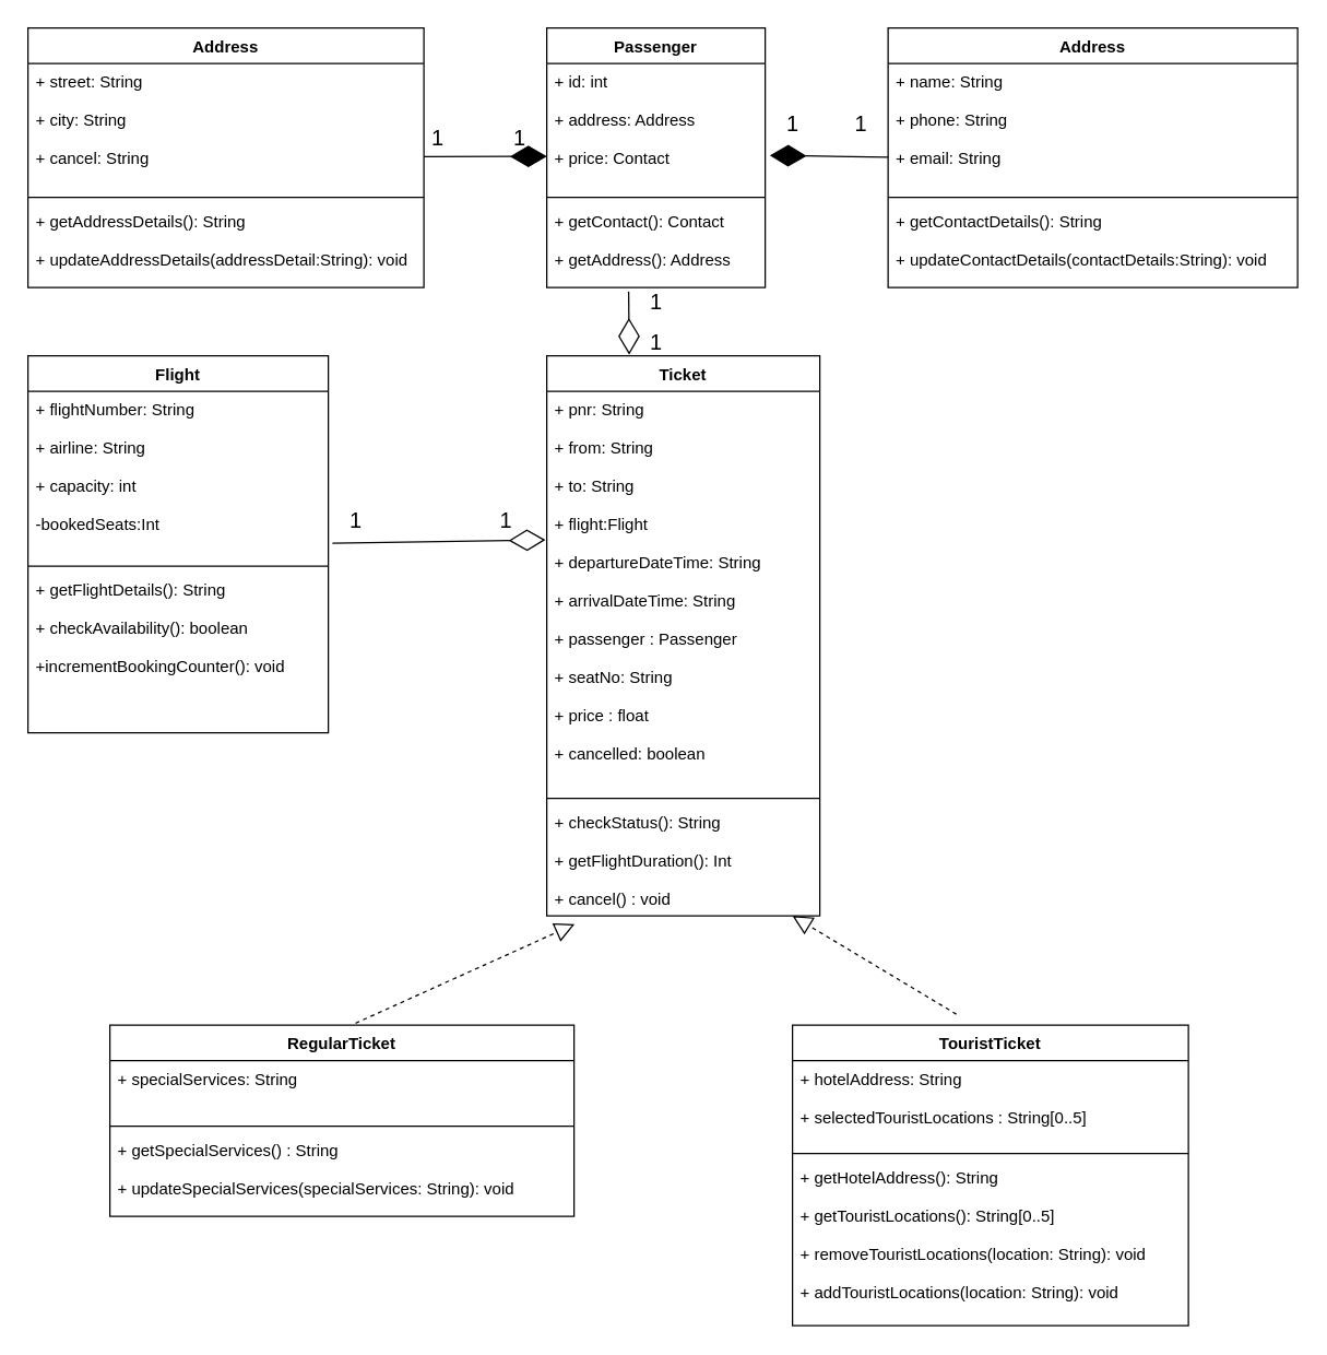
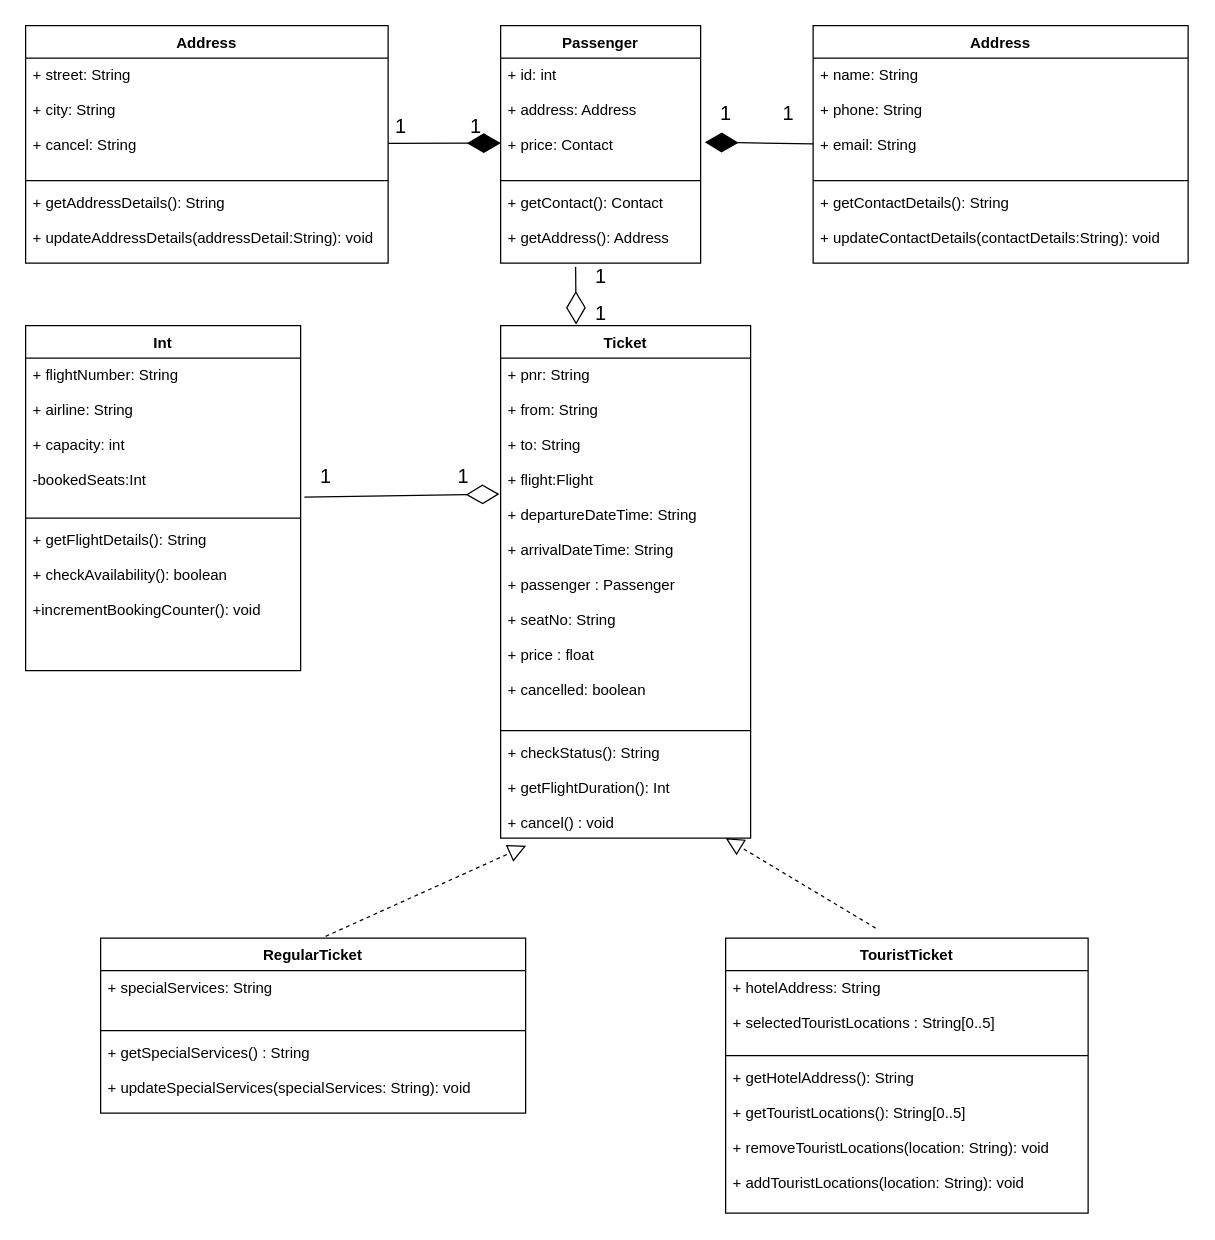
  <mxCell id="0" />
  <mxCell id="1" parent="0" />
  <mxCell id="2" value="Address" style="swimlane;fontStyle=1;align=center;verticalAlign=top;childLayout=stackLayout;horizontal=1;startSize=26;horizontalStack=0;resizeParent=1;resizeParentMax=0;resizeLast=0;collapsible=1;marginBottom=0;" vertex="1" parent="1"><mxGeometry x="20" y="20" width="290" height="190" as="geometry" /></mxCell>
  <mxCell id="3" value="+ street: String&#10;&#10;+ city: String&#10;&#10;+ cancel: String&#10;&#10;" style="text;strokeColor=none;fillColor=none;align=left;verticalAlign=top;spacingLeft=4;spacingRight=4;overflow=hidden;rotatable=0;points=[[0,0.5],[1,0.5]];portConstraint=eastwest;" vertex="1" parent="2"><mxGeometry y="26" width="290" height="94" as="geometry" /></mxCell>
  <mxCell id="4" value="" style="line;strokeWidth=1;fillColor=none;align=left;verticalAlign=middle;spacingTop=-1;spacingLeft=3;spacingRight=3;rotatable=0;labelPosition=right;points=[];portConstraint=eastwest;" vertex="1" parent="2"><mxGeometry y="120" width="290" height="8" as="geometry" /></mxCell>
  <mxCell id="5" value="+ getAddressDetails(): String&#10;&#10;+ updateAddressDetails(addressDetail:String): void" style="text;strokeColor=none;fillColor=none;align=left;verticalAlign=top;spacingLeft=4;spacingRight=4;overflow=hidden;rotatable=0;points=[[0,0.5],[1,0.5]];portConstraint=eastwest;" vertex="1" parent="2"><mxGeometry y="128" width="290" height="62" as="geometry" /></mxCell>
  <mxCell id="6" value="Passenger" style="swimlane;fontStyle=1;align=center;verticalAlign=top;childLayout=stackLayout;horizontal=1;startSize=26;horizontalStack=0;resizeParent=1;resizeParentMax=0;resizeLast=0;collapsible=1;marginBottom=0;" vertex="1" parent="1"><mxGeometry x="400" y="20" width="160" height="190" as="geometry" /></mxCell>
  <mxCell id="7" value="+ id: int&#10;&#10;+ address: Address&#10;&#10;+ price: Contact&#10;&#10;" style="text;strokeColor=none;fillColor=none;align=left;verticalAlign=top;spacingLeft=4;spacingRight=4;overflow=hidden;rotatable=0;points=[[0,0.5],[1,0.5]];portConstraint=eastwest;" vertex="1" parent="6"><mxGeometry y="26" width="160" height="94" as="geometry" /></mxCell>
  <mxCell id="8" value="" style="endArrow=diamondThin;endFill=1;endSize=24;html=1;" edge="1" parent="6"><mxGeometry width="160" relative="1" as="geometry"><mxPoint x="-90" y="94.29" as="sourcePoint" /><mxPoint y="94" as="targetPoint" /></mxGeometry></mxCell>
  <mxCell id="9" value="" style="line;strokeWidth=1;fillColor=none;align=left;verticalAlign=middle;spacingTop=-1;spacingLeft=3;spacingRight=3;rotatable=0;labelPosition=right;points=[];portConstraint=eastwest;" vertex="1" parent="6"><mxGeometry y="120" width="160" height="8" as="geometry" /></mxCell>
  <mxCell id="10" value="+ getContact(): Contact&#10;&#10;+ getAddress(): Address" style="text;strokeColor=none;fillColor=none;align=left;verticalAlign=top;spacingLeft=4;spacingRight=4;overflow=hidden;rotatable=0;points=[[0,0.5],[1,0.5]];portConstraint=eastwest;" vertex="1" parent="6"><mxGeometry y="128" width="160" height="62" as="geometry" /></mxCell>
  <mxCell id="11" value="Address" style="swimlane;fontStyle=1;align=center;verticalAlign=top;childLayout=stackLayout;horizontal=1;startSize=26;horizontalStack=0;resizeParent=1;resizeParentMax=0;resizeLast=0;collapsible=1;marginBottom=0;" vertex="1" parent="1"><mxGeometry x="650" y="20" width="300" height="190" as="geometry" /></mxCell>
  <mxCell id="12" value="+ name: String&#10;&#10;+ phone: String&#10;&#10;+ email: String&#10;&#10;" style="text;strokeColor=none;fillColor=none;align=left;verticalAlign=top;spacingLeft=4;spacingRight=4;overflow=hidden;rotatable=0;points=[[0,0.5],[1,0.5]];portConstraint=eastwest;" vertex="1" parent="11"><mxGeometry y="26" width="300" height="94" as="geometry" /></mxCell>
  <mxCell id="13" value="" style="endArrow=diamondThin;endFill=1;endSize=24;html=1;entryX=1.021;entryY=0.716;entryDx=0;entryDy=0;entryPerimeter=0;" edge="1" parent="11" target="7"><mxGeometry width="160" relative="1" as="geometry"><mxPoint x="-2.274e-13" y="94.58" as="sourcePoint" /><mxPoint x="-84" y="92" as="targetPoint" /></mxGeometry></mxCell>
  <mxCell id="14" value="" style="line;strokeWidth=1;fillColor=none;align=left;verticalAlign=middle;spacingTop=-1;spacingLeft=3;spacingRight=3;rotatable=0;labelPosition=right;points=[];portConstraint=eastwest;" vertex="1" parent="11"><mxGeometry y="120" width="300" height="8" as="geometry" /></mxCell>
  <mxCell id="15" value="+ getContactDetails(): String&#10;&#10;+ updateContactDetails(contactDetails:String): void" style="text;strokeColor=none;fillColor=none;align=left;verticalAlign=top;spacingLeft=4;spacingRight=4;overflow=hidden;rotatable=0;points=[[0,0.5],[1,0.5]];portConstraint=eastwest;" vertex="1" parent="11"><mxGeometry y="128" width="300" height="62" as="geometry" /></mxCell>
- <mxCell id="16" value="Flight" style="swimlane;fontStyle=1;align=center;verticalAlign=top;childLayout=stackLayout;horizontal=1;startSize=26;horizontalStack=0;resizeParent=1;resizeParentMax=0;resizeLast=0;collapsible=1;marginBottom=0;" vertex="1" parent="1"><mxGeometry x="20" y="260" width="220" height="276" as="geometry" /></mxCell>
+ <mxCell id="16" value="Int" style="swimlane;fontStyle=1;align=center;verticalAlign=top;childLayout=stackLayout;horizontal=1;startSize=26;horizontalStack=0;resizeParent=1;resizeParentMax=0;resizeLast=0;collapsible=1;marginBottom=0;" vertex="1" parent="1"><mxGeometry x="20" y="260" width="220" height="276" as="geometry" /></mxCell>
  <mxCell id="17" value="+ flightNumber: String&#10;&#10;+ airline: String&#10;&#10;+ capacity: int&#10;&#10;-bookedSeats:Int&#10;&#10;" style="text;strokeColor=none;fillColor=none;align=left;verticalAlign=top;spacingLeft=4;spacingRight=4;overflow=hidden;rotatable=0;points=[[0,0.5],[1,0.5]];portConstraint=eastwest;" vertex="1" parent="16"><mxGeometry y="26" width="220" height="124" as="geometry" /></mxCell>
  <mxCell id="18" value="" style="line;strokeWidth=1;fillColor=none;align=left;verticalAlign=middle;spacingTop=-1;spacingLeft=3;spacingRight=3;rotatable=0;labelPosition=right;points=[];portConstraint=eastwest;" vertex="1" parent="16"><mxGeometry y="150" width="220" height="8" as="geometry" /></mxCell>
  <mxCell id="19" value="+ getFlightDetails(): String&#10;&#10;+ checkAvailability(): boolean&#10;&#10;+incrementBookingCounter(): void" style="text;strokeColor=none;fillColor=none;align=left;verticalAlign=top;spacingLeft=4;spacingRight=4;overflow=hidden;rotatable=0;points=[[0,0.5],[1,0.5]];portConstraint=eastwest;" vertex="1" parent="16"><mxGeometry y="158" width="220" height="118" as="geometry" /></mxCell>
  <mxCell id="20" value="Ticket" style="swimlane;fontStyle=1;align=center;verticalAlign=top;childLayout=stackLayout;horizontal=1;startSize=26;horizontalStack=0;resizeParent=1;resizeParentMax=0;resizeLast=0;collapsible=1;marginBottom=0;" vertex="1" parent="1"><mxGeometry x="400" y="260" width="200" height="410" as="geometry" /></mxCell>
  <mxCell id="21" value="+ pnr: String&#10;&#10;+ from: String&#10;&#10;+ to: String&#10;&#10;+ flight:Flight&#10;&#10;+ departureDateTime: String&#10;&#10;+ arrivalDateTime: String&#10;&#10;+ passenger : Passenger&#10;&#10;+ seatNo: String&#10;&#10;+ price : float&#10;&#10;+ cancelled: boolean&#10;" style="text;strokeColor=none;fillColor=none;align=left;verticalAlign=top;spacingLeft=4;spacingRight=4;overflow=hidden;rotatable=0;points=[[0,0.5],[1,0.5]];portConstraint=eastwest;" vertex="1" parent="20"><mxGeometry y="26" width="200" height="294" as="geometry" /></mxCell>
  <mxCell id="22" value="" style="line;strokeWidth=1;fillColor=none;align=left;verticalAlign=middle;spacingTop=-1;spacingLeft=3;spacingRight=3;rotatable=0;labelPosition=right;points=[];portConstraint=eastwest;" vertex="1" parent="20"><mxGeometry y="320" width="200" height="8" as="geometry" /></mxCell>
  <mxCell id="23" value="+ checkStatus(): String&#10;&#10;+ getFlightDuration(): Int&#10;&#10;+ cancel() : void" style="text;strokeColor=none;fillColor=none;align=left;verticalAlign=top;spacingLeft=4;spacingRight=4;overflow=hidden;rotatable=0;points=[[0,0.5],[1,0.5]];portConstraint=eastwest;" vertex="1" parent="20"><mxGeometry y="328" width="200" height="82" as="geometry" /></mxCell>
  <mxCell id="24" value="RegularTicket" style="swimlane;fontStyle=1;align=center;verticalAlign=top;childLayout=stackLayout;horizontal=1;startSize=26;horizontalStack=0;resizeParent=1;resizeParentMax=0;resizeLast=0;collapsible=1;marginBottom=0;" vertex="1" parent="1"><mxGeometry x="80" y="750" width="340" height="140" as="geometry" /></mxCell>
  <mxCell id="25" value="+ specialServices: String&#10;&#10;" style="text;strokeColor=none;fillColor=none;align=left;verticalAlign=top;spacingLeft=4;spacingRight=4;overflow=hidden;rotatable=0;points=[[0,0.5],[1,0.5]];portConstraint=eastwest;" vertex="1" parent="24"><mxGeometry y="26" width="340" height="44" as="geometry" /></mxCell>
  <mxCell id="26" value="" style="line;strokeWidth=1;fillColor=none;align=left;verticalAlign=middle;spacingTop=-1;spacingLeft=3;spacingRight=3;rotatable=0;labelPosition=right;points=[];portConstraint=eastwest;" vertex="1" parent="24"><mxGeometry y="70" width="340" height="8" as="geometry" /></mxCell>
  <mxCell id="27" value="+ getSpecialServices() : String&#10;&#10;+ updateSpecialServices(specialServices: String): void" style="text;strokeColor=none;fillColor=none;align=left;verticalAlign=top;spacingLeft=4;spacingRight=4;overflow=hidden;rotatable=0;points=[[0,0.5],[1,0.5]];portConstraint=eastwest;" vertex="1" parent="24"><mxGeometry y="78" width="340" height="62" as="geometry" /></mxCell>
  <mxCell id="28" value="TouristTicket" style="swimlane;fontStyle=1;align=center;verticalAlign=top;childLayout=stackLayout;horizontal=1;startSize=26;horizontalStack=0;resizeParent=1;resizeParentMax=0;resizeLast=0;collapsible=1;marginBottom=0;" vertex="1" parent="1"><mxGeometry x="580" y="750" width="290" height="220" as="geometry" /></mxCell>
  <mxCell id="29" value="+ hotelAddress: String&#10;&#10;+ selectedTouristLocations : String[0..5]&#10;&#10;" style="text;strokeColor=none;fillColor=none;align=left;verticalAlign=top;spacingLeft=4;spacingRight=4;overflow=hidden;rotatable=0;points=[[0,0.5],[1,0.5]];portConstraint=eastwest;" vertex="1" parent="28"><mxGeometry y="26" width="290" height="64" as="geometry" /></mxCell>
  <mxCell id="30" value="" style="line;strokeWidth=1;fillColor=none;align=left;verticalAlign=middle;spacingTop=-1;spacingLeft=3;spacingRight=3;rotatable=0;labelPosition=right;points=[];portConstraint=eastwest;" vertex="1" parent="28"><mxGeometry y="90" width="290" height="8" as="geometry" /></mxCell>
  <mxCell id="31" value="+ getHotelAddress(): String&#10;&#10;+ getTouristLocations(): String[0..5]&#10;&#10;+ removeTouristLocations(location: String): void&#10;&#10;+ addTouristLocations(location: String): void" style="text;strokeColor=none;fillColor=none;align=left;verticalAlign=top;spacingLeft=4;spacingRight=4;overflow=hidden;rotatable=0;points=[[0,0.5],[1,0.5]];portConstraint=eastwest;" vertex="1" parent="28"><mxGeometry y="98" width="290" height="122" as="geometry" /></mxCell>
  <mxCell id="32" value="" style="endArrow=block;dashed=1;endFill=0;endSize=12;html=1;entryX=0.102;entryY=1.075;entryDx=0;entryDy=0;entryPerimeter=0;" edge="1" parent="1" target="23"><mxGeometry width="160" relative="1" as="geometry"><mxPoint x="260" y="748.57" as="sourcePoint" /><mxPoint x="420" y="748.57" as="targetPoint" /></mxGeometry></mxCell>
  <mxCell id="33" value="" style="endArrow=block;dashed=1;endFill=0;endSize=12;html=1;entryX=0.102;entryY=1.075;entryDx=0;entryDy=0;entryPerimeter=0;" edge="1" parent="1"><mxGeometry width="160" relative="1" as="geometry"><mxPoint x="700" y="742" as="sourcePoint" /><mxPoint x="580" y="670" as="targetPoint" /></mxGeometry></mxCell>
  <mxCell id="34" value="" style="endArrow=diamondThin;endFill=0;endSize=24;html=1;entryX=-0.005;entryY=0.37;entryDx=0;entryDy=0;entryPerimeter=0;" edge="1" parent="1" target="21"><mxGeometry width="160" relative="1" as="geometry"><mxPoint x="243" y="397.29" as="sourcePoint" /><mxPoint x="393" y="397" as="targetPoint" /></mxGeometry></mxCell>
  <mxCell id="35" value="" style="endArrow=diamondThin;endFill=0;endSize=24;html=1;entryX=0.302;entryY=-0.002;entryDx=0;entryDy=0;entryPerimeter=0;" edge="1" parent="1" target="20"><mxGeometry width="160" relative="1" as="geometry"><mxPoint x="460" y="213" as="sourcePoint" /><mxPoint x="460" y="250" as="targetPoint" /></mxGeometry></mxCell>
  <mxCell id="36" value="&lt;font style=&quot;font-size: 16px&quot;&gt;1&lt;/font&gt;" style="text;html=1;align=center;verticalAlign=middle;resizable=0;points=[];autosize=1;" vertex="1" parent="1"><mxGeometry x="310" y="90" width="20" height="20" as="geometry" /></mxCell>
  <mxCell id="37" value="&lt;font style=&quot;font-size: 16px&quot;&gt;1&lt;/font&gt;" style="text;html=1;align=center;verticalAlign=middle;resizable=0;points=[];autosize=1;" vertex="1" parent="1"><mxGeometry x="370" y="90" width="20" height="20" as="geometry" /></mxCell>
  <mxCell id="38" value="&lt;font style=&quot;font-size: 16px&quot;&gt;1&lt;/font&gt;" style="text;html=1;align=center;verticalAlign=middle;resizable=0;points=[];autosize=1;" vertex="1" parent="1"><mxGeometry x="570" y="80" width="20" height="20" as="geometry" /></mxCell>
  <mxCell id="39" value="&lt;font style=&quot;font-size: 16px&quot;&gt;1&lt;/font&gt;" style="text;html=1;align=center;verticalAlign=middle;resizable=0;points=[];autosize=1;" vertex="1" parent="1"><mxGeometry x="620" y="80" width="20" height="20" as="geometry" /></mxCell>
  <mxCell id="40" value="&lt;font style=&quot;font-size: 16px&quot;&gt;1&lt;/font&gt;" style="text;html=1;align=center;verticalAlign=middle;resizable=0;points=[];autosize=1;" vertex="1" parent="1"><mxGeometry x="250" y="370" width="20" height="20" as="geometry" /></mxCell>
  <mxCell id="41" value="&lt;font style=&quot;font-size: 16px&quot;&gt;1&lt;/font&gt;" style="text;html=1;align=center;verticalAlign=middle;resizable=0;points=[];autosize=1;" vertex="1" parent="1"><mxGeometry x="360" y="370" width="20" height="20" as="geometry" /></mxCell>
  <mxCell id="42" value="&lt;font style=&quot;font-size: 16px&quot;&gt;1&lt;/font&gt;" style="text;html=1;align=center;verticalAlign=middle;resizable=0;points=[];autosize=1;" vertex="1" parent="1"><mxGeometry x="470" y="210" width="20" height="20" as="geometry" /></mxCell>
  <mxCell id="43" value="&lt;font style=&quot;font-size: 16px&quot;&gt;1&lt;/font&gt;" style="text;html=1;align=center;verticalAlign=middle;resizable=0;points=[];autosize=1;" vertex="1" parent="1"><mxGeometry x="470" y="240" width="20" height="20" as="geometry" /></mxCell>
